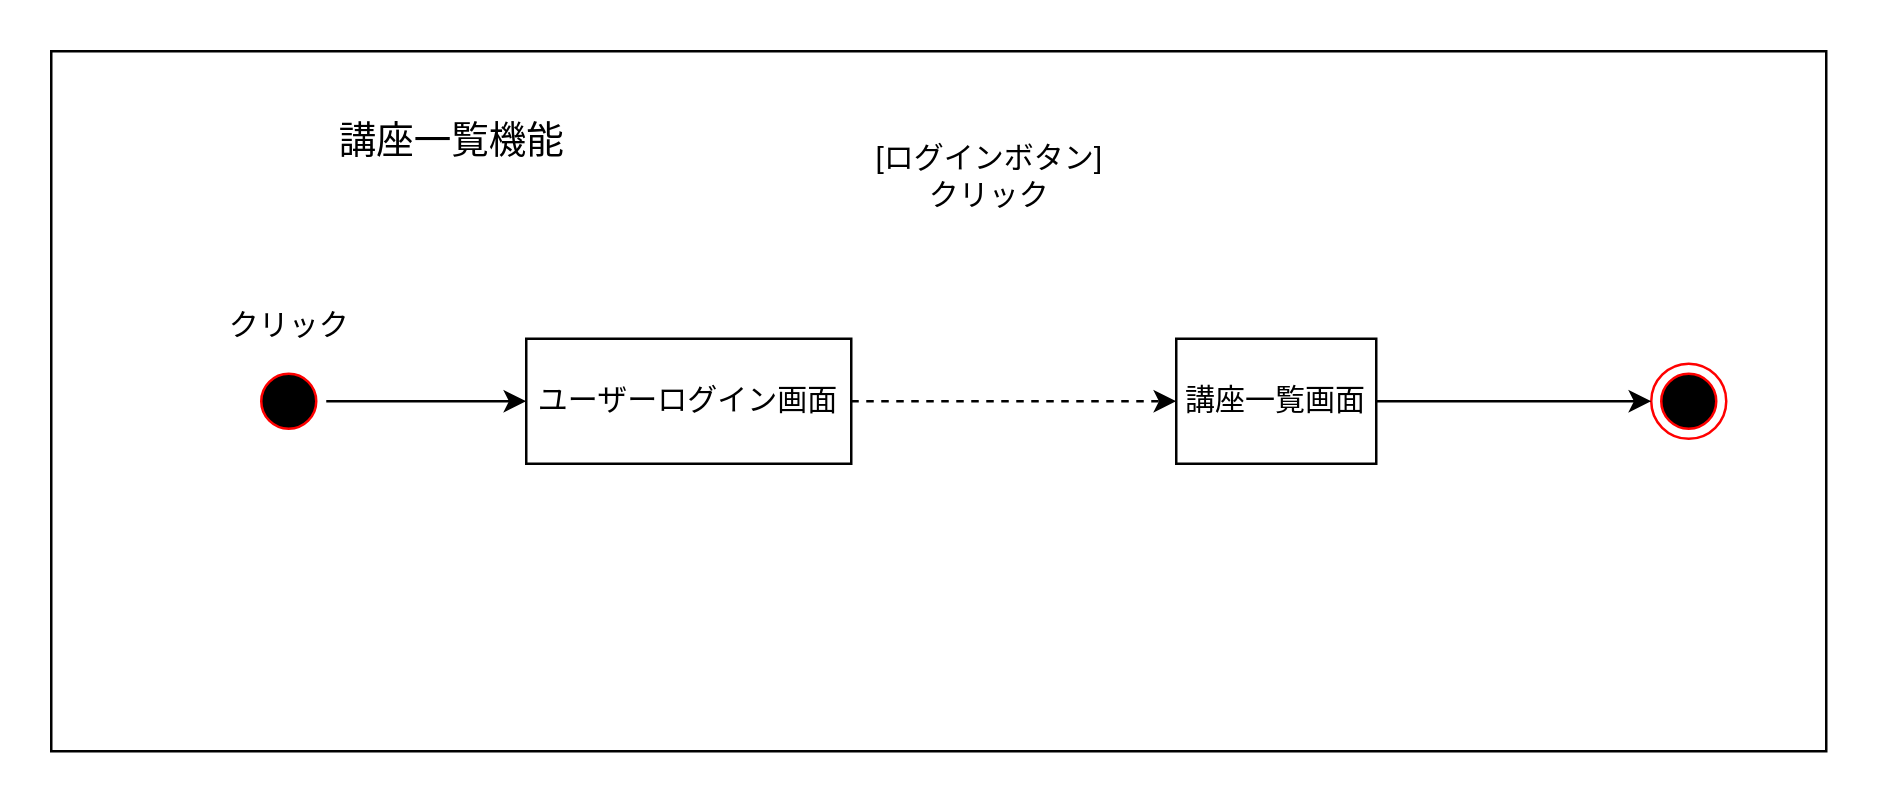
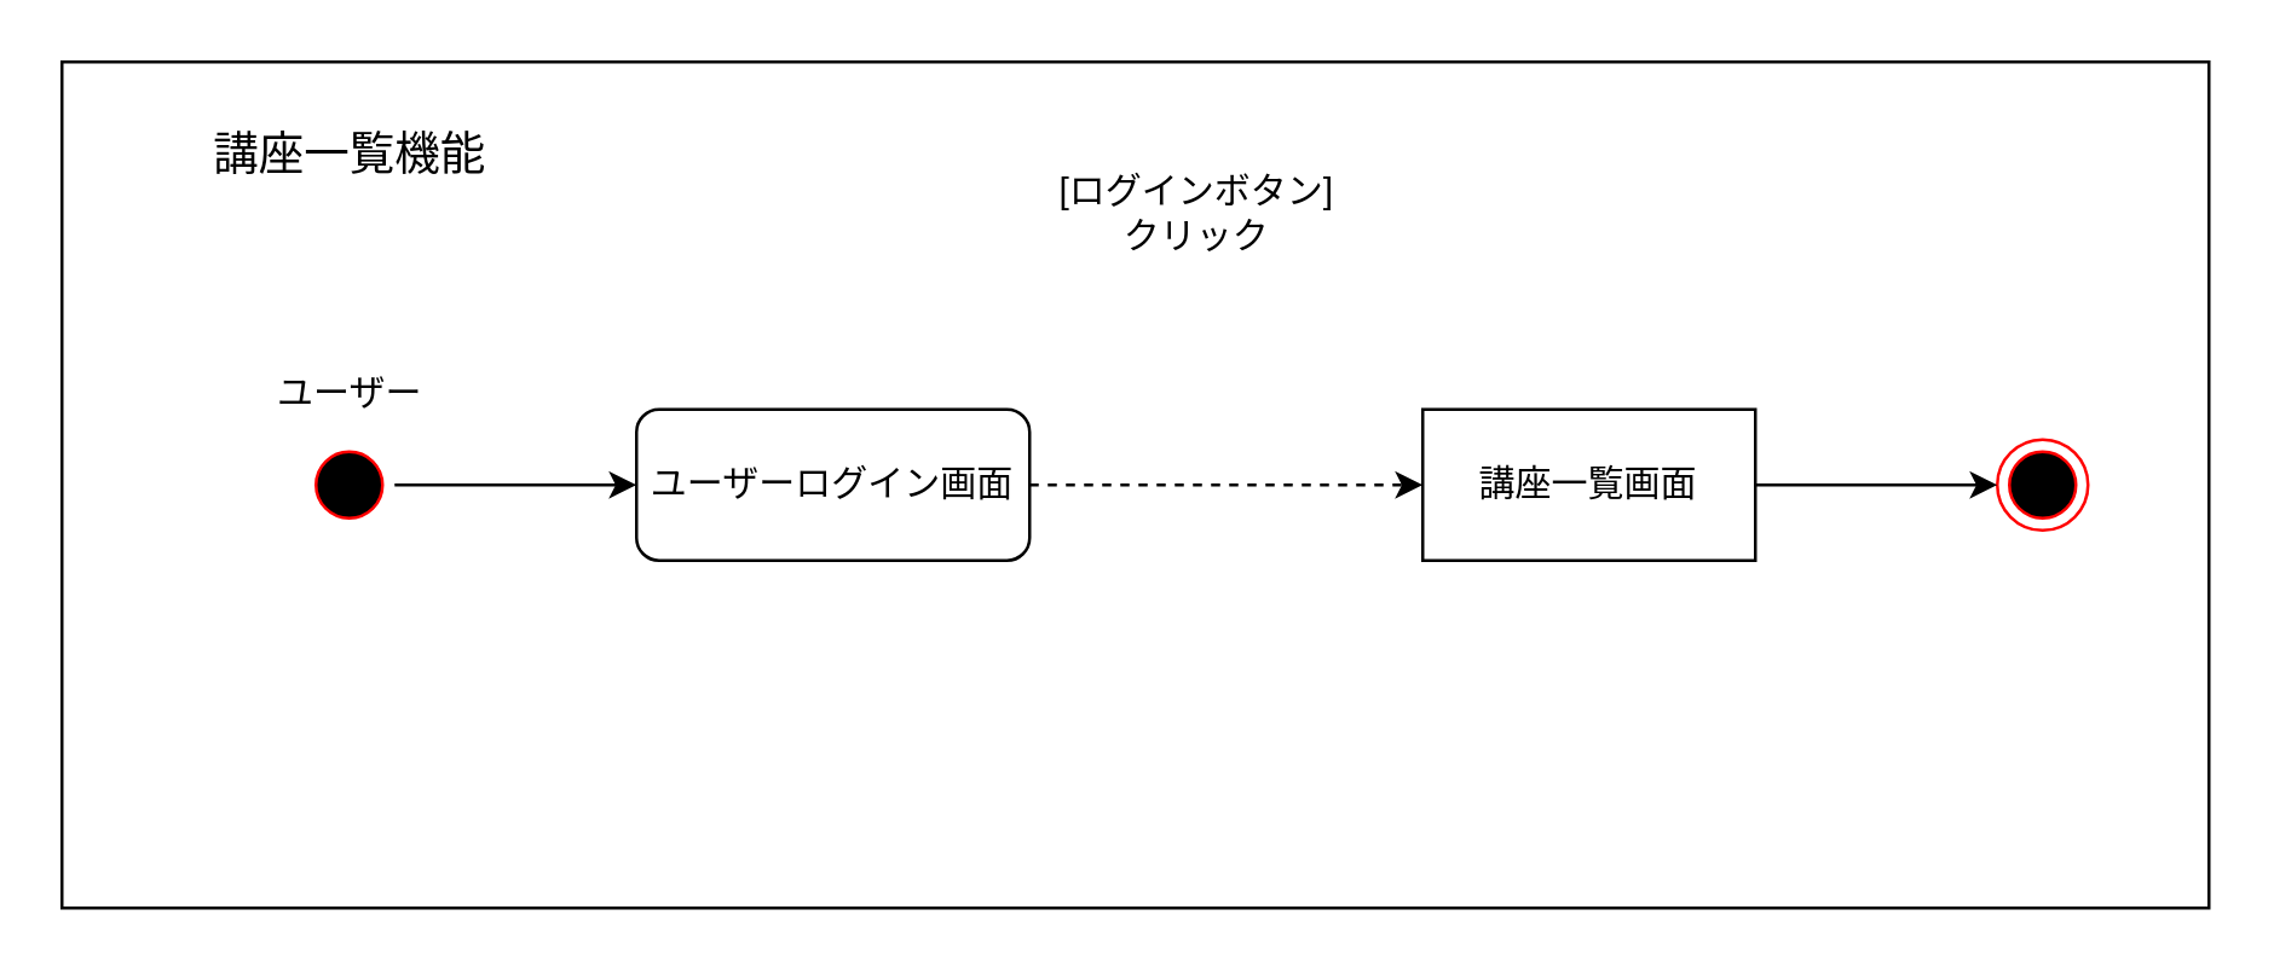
  <mxCell id="0" />
  <mxCell id="1" parent="0" />
  <mxCell id="2" value="" style="rounded=0;whiteSpace=wrap;html=1;" vertex="1" parent="1"><mxGeometry x="20" y="20" width="710" height="280" as="geometry" /></mxCell>
  <mxCell id="3" value="" style="ellipse;html=1;shape=startState;fillColor=#000000;strokeColor=#ff0000;" vertex="1" parent="1"><mxGeometry x="100" y="145" width="30" height="30" as="geometry" /></mxCell>
  <mxCell id="4" value="" style="ellipse;html=1;shape=endState;fillColor=#000000;strokeColor=#ff0000;" vertex="1" parent="1"><mxGeometry x="660" y="145" width="30" height="30" as="geometry" /></mxCell>
- <mxCell id="5" value="ユーザーログイン画面" style="html=1;whiteSpace=wrap;" vertex="1" parent="1"><mxGeometry x="210" y="135" width="130" height="50" as="geometry" /></mxCell>
- <mxCell id="6" value="講座一覧画面" style="html=1;whiteSpace=wrap;" vertex="1" parent="1"><mxGeometry x="470" y="135" width="80" height="50" as="geometry" /></mxCell>
- <mxCell id="7" value="クリック" style="text;html=1;align=center;verticalAlign=middle;resizable=0;points=[];autosize=1;strokeColor=none;fillColor=none;" vertex="1" parent="1"><mxGeometry x="80" y="115" width="70" height="30" as="geometry" /></mxCell>
+ <mxCell id="5" value="ユーザーログイン画面" style="html=1;whiteSpace=wrap;rounded=1;" vertex="1" parent="1"><mxGeometry x="210" y="135" width="130" height="50" as="geometry" /></mxCell>
+ <mxCell id="6" value="講座一覧画面" style="html=1;whiteSpace=wrap;" vertex="1" parent="1"><mxGeometry x="470" y="135" width="110" height="50" as="geometry" /></mxCell>
+ <mxCell id="7" value="ユーザー" style="text;html=1;align=center;verticalAlign=middle;resizable=0;points=[];autosize=1;strokeColor=none;fillColor=none;" vertex="1" parent="1"><mxGeometry x="80" y="115" width="70" height="30" as="geometry" /></mxCell>
  <mxCell id="8" value="" style="endArrow=classic;html=1;rounded=0;exitX=1;exitY=0.5;exitDx=0;exitDy=0;entryX=0;entryY=0.5;entryDx=0;entryDy=0;" edge="1" parent="1" source="3" target="5"><mxGeometry width="50" height="50" relative="1" as="geometry"><mxPoint x="380" y="295" as="sourcePoint" /><mxPoint x="430" y="245" as="targetPoint" /></mxGeometry></mxCell>
  <mxCell id="9" value="" style="endArrow=classic;html=1;rounded=0;exitX=1;exitY=0.5;exitDx=0;exitDy=0;entryX=0;entryY=0.5;entryDx=0;entryDy=0;dashed=1;" edge="1" parent="1" source="5" target="6"><mxGeometry width="50" height="50" relative="1" as="geometry"><mxPoint x="380" y="295" as="sourcePoint" /><mxPoint x="430" y="245" as="targetPoint" /></mxGeometry></mxCell>
  <mxCell id="10" value="" style="endArrow=classic;html=1;rounded=0;exitX=1;exitY=0.5;exitDx=0;exitDy=0;entryX=0;entryY=0.5;entryDx=0;entryDy=0;" edge="1" parent="1" source="6" target="4"><mxGeometry width="50" height="50" relative="1" as="geometry"><mxPoint x="380" y="255" as="sourcePoint" /><mxPoint x="430" y="245" as="targetPoint" /></mxGeometry></mxCell>
  <mxCell id="11" value="[ログインボタン]&lt;br&gt;クリック" style="text;html=1;align=center;verticalAlign=middle;resizable=0;points=[];autosize=1;strokeColor=none;fillColor=none;" vertex="1" parent="1"><mxGeometry x="340" y="50" width="110" height="40" as="geometry" /></mxCell>
- <mxCell id="12" value="&lt;font style=&quot;font-size: 15px;&quot;&gt;講座一覧機能&lt;/font&gt;" style="text;html=1;align=center;verticalAlign=middle;resizable=0;points=[];autosize=1;strokeColor=none;fillColor=none;" vertex="1" parent="1"><mxGeometry x="125" y="40" width="110" height="30" as="geometry" /></mxCell>
+ <mxCell id="12" value="&lt;font style=&quot;font-size: 15px;&quot;&gt;講座一覧機能&lt;/font&gt;" style="text;html=1;align=center;verticalAlign=middle;resizable=0;points=[];autosize=1;strokeColor=none;fillColor=none;" vertex="1" parent="1"><mxGeometry x="60" y="35" width="110" height="30" as="geometry" /></mxCell>
